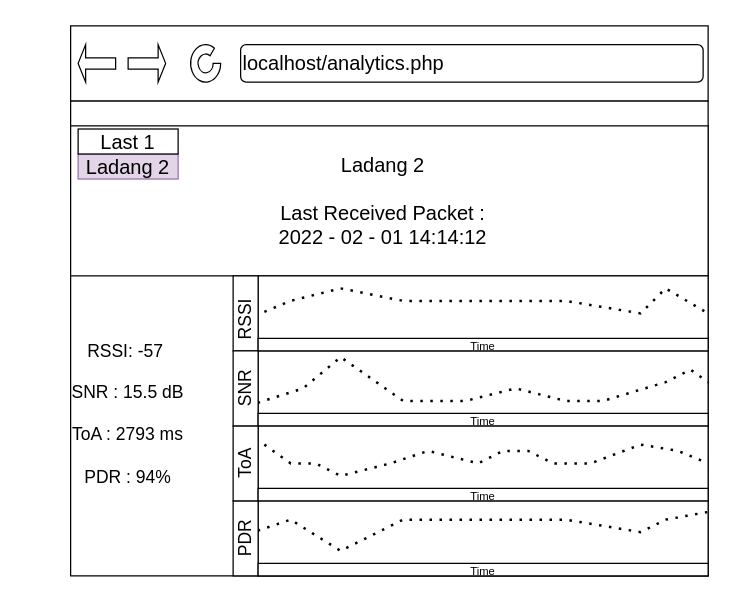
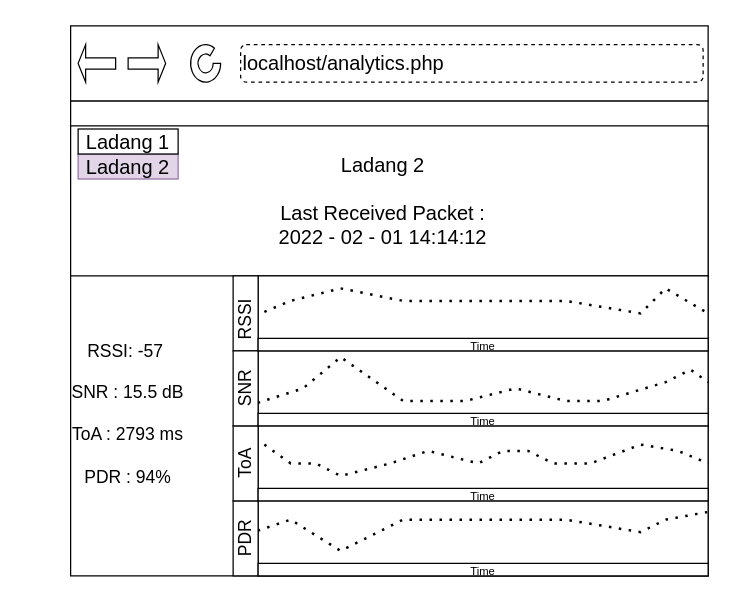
  <mxCell id="0" />
  <mxCell id="1" parent="0" />
  <mxCell id="2" value="" style="swimlane;startSize=30;" parent="1" vertex="1"><mxGeometry x="56" y="80" width="510" height="380" as="geometry" /></mxCell>
  <mxCell id="3" value="" style="rounded=0;whiteSpace=wrap;html=1;" parent="2" vertex="1"><mxGeometry y="20" width="510" height="120" as="geometry" /></mxCell>
  <mxCell id="4" value="&lt;font style=&quot;font-size: 16px&quot;&gt;Ladang 2&lt;br&gt;&lt;br&gt;Last Received Packet :&lt;br&gt;2022 - 02 - 01 14:14:12&lt;br&gt;&lt;/font&gt;" style="text;html=1;strokeColor=none;fillColor=none;align=center;verticalAlign=middle;whiteSpace=wrap;rounded=0;" parent="2" vertex="1"><mxGeometry x="10" y="42.5" width="480" height="75" as="geometry" /></mxCell>
  <mxCell id="5" value="&lt;font style=&quot;font-size: 14px&quot;&gt;RSSI: -57&amp;nbsp;&lt;br&gt;&lt;br&gt;SNR : 15.5 dB&lt;br&gt;&lt;br&gt;ToA : 2793 ms&lt;br&gt;&lt;br&gt;PDR : 94%&lt;/font&gt;" style="text;html=1;strokeColor=none;fillColor=none;align=center;verticalAlign=middle;whiteSpace=wrap;rounded=0;" parent="2" vertex="1"><mxGeometry x="-36" y="190" width="164" height="120" as="geometry" /></mxCell>
  <mxCell id="6" value="Ladang 2" style="rounded=0;whiteSpace=wrap;html=1;fontSize=16;fillColor=#e1d5e7;strokeColor=#9673a6;" parent="2" vertex="1"><mxGeometry x="6" y="42.5" width="80" height="20" as="geometry" /></mxCell>
- <mxCell id="7" value="Last 1" style="rounded=0;whiteSpace=wrap;html=1;fontSize=16;" parent="2" vertex="1"><mxGeometry x="6" y="22.5" width="80" height="20" as="geometry" /></mxCell>
+ <mxCell id="7" value="Ladang 1" style="rounded=0;whiteSpace=wrap;html=1;fontSize=16;" parent="2" vertex="1"><mxGeometry x="6" y="22.5" width="80" height="20" as="geometry" /></mxCell>
  <mxCell id="8" value="" style="rounded=0;whiteSpace=wrap;html=1;fontSize=18;" parent="2" vertex="1"><mxGeometry x="150" y="140" width="360" height="60" as="geometry" /></mxCell>
  <mxCell id="9" value="" style="rounded=0;whiteSpace=wrap;html=1;fontSize=18;" parent="2" vertex="1"><mxGeometry x="150" y="200" width="360" height="60" as="geometry" /></mxCell>
  <mxCell id="10" value="" style="rounded=0;whiteSpace=wrap;html=1;fontSize=18;" parent="2" vertex="1"><mxGeometry x="150" y="260" width="360" height="60" as="geometry" /></mxCell>
  <mxCell id="11" value="" style="rounded=0;whiteSpace=wrap;html=1;fontSize=18;" parent="2" vertex="1"><mxGeometry x="150" y="320" width="360" height="60" as="geometry" /></mxCell>
  <mxCell id="12" value="" style="endArrow=none;dashed=1;html=1;dashPattern=1 3;strokeWidth=2;rounded=0;fontSize=10;entryX=1;entryY=0.5;entryDx=0;entryDy=0;" parent="2" source="20" target="8" edge="1"><mxGeometry width="50" height="50" relative="1" as="geometry"><mxPoint x="446" y="195" as="sourcePoint" /><mxPoint x="496" y="145" as="targetPoint" /><Array as="points"><mxPoint x="176" y="160" /><mxPoint x="216" y="150" /><mxPoint x="266" y="160" /><mxPoint x="316" y="160" /><mxPoint x="396" y="160" /><mxPoint x="456" y="170" /><mxPoint x="476" y="150" /></Array></mxGeometry></mxCell>
  <mxCell id="13" value="" style="endArrow=none;dashed=1;html=1;dashPattern=1 3;strokeWidth=2;rounded=0;fontSize=10;exitX=-0.001;exitY=0.693;exitDx=0;exitDy=0;entryX=1;entryY=0.5;entryDx=0;entryDy=0;exitPerimeter=0;" parent="2" source="9" edge="1"><mxGeometry width="50" height="50" relative="1" as="geometry"><mxPoint x="150.0" y="255" as="sourcePoint" /><mxPoint x="510" y="225" as="targetPoint" /><Array as="points"><mxPoint x="186" y="230" /><mxPoint x="216" y="205" /><mxPoint x="266" y="240" /><mxPoint x="316" y="240" /><mxPoint x="356" y="230" /><mxPoint x="396" y="240" /><mxPoint x="426" y="240" /><mxPoint x="476" y="225" /><mxPoint x="496" y="215" /></Array></mxGeometry></mxCell>
  <mxCell id="14" value="" style="endArrow=none;dashed=1;html=1;dashPattern=1 3;strokeWidth=2;rounded=0;fontSize=10;exitX=0.25;exitY=0;exitDx=0;exitDy=0;entryX=1;entryY=0.5;entryDx=0;entryDy=0;" parent="2" source="22" target="10" edge="1"><mxGeometry width="50" height="50" relative="1" as="geometry"><mxPoint x="150.0" y="315" as="sourcePoint" /><mxPoint x="510" y="285" as="targetPoint" /><Array as="points"><mxPoint x="176" y="290" /><mxPoint x="196" y="290" /><mxPoint x="216" y="300" /><mxPoint x="256" y="290" /><mxPoint x="286" y="280" /><mxPoint x="326" y="290" /><mxPoint x="346" y="280" /><mxPoint x="366" y="280" /><mxPoint x="386" y="290" /><mxPoint x="416" y="290" /><mxPoint x="456" y="275" /><mxPoint x="486" y="280" /></Array></mxGeometry></mxCell>
  <mxCell id="15" value="" style="endArrow=none;dashed=1;html=1;dashPattern=1 3;strokeWidth=2;rounded=0;fontSize=10;exitX=-0.001;exitY=0.398;exitDx=0;exitDy=0;entryX=0.998;entryY=0.15;entryDx=0;entryDy=0;entryPerimeter=0;exitPerimeter=0;" parent="2" source="11" target="11" edge="1"><mxGeometry width="50" height="50" relative="1" as="geometry"><mxPoint x="150.0" y="375" as="sourcePoint" /><mxPoint x="510" y="345" as="targetPoint" /><Array as="points"><mxPoint x="176" y="335" /><mxPoint x="216" y="360" /><mxPoint x="266" y="335" /><mxPoint x="316" y="335" /><mxPoint x="396" y="335" /><mxPoint x="456" y="345" /><mxPoint x="476" y="335" /></Array></mxGeometry></mxCell>
  <mxCell id="16" value="" style="rounded=0;whiteSpace=wrap;html=1;fontSize=14;" parent="2" vertex="1"><mxGeometry x="130" y="140" width="20" height="60" as="geometry" /></mxCell>
  <mxCell id="17" value="" style="rounded=0;whiteSpace=wrap;html=1;fontSize=14;" parent="2" vertex="1"><mxGeometry x="130" y="320" width="20" height="60" as="geometry" /></mxCell>
  <mxCell id="18" value="" style="rounded=0;whiteSpace=wrap;html=1;fontSize=14;" parent="2" vertex="1"><mxGeometry x="130" y="260" width="20" height="60" as="geometry" /></mxCell>
  <mxCell id="19" value="" style="rounded=0;whiteSpace=wrap;html=1;fontSize=14;" parent="2" vertex="1"><mxGeometry x="130" y="200" width="20" height="60" as="geometry" /></mxCell>
  <mxCell id="20" value="RSSI&lt;br&gt;" style="text;html=1;strokeColor=none;fillColor=none;align=center;verticalAlign=middle;whiteSpace=wrap;rounded=0;fontSize=14;rotation=270;direction=west;" parent="2" vertex="1"><mxGeometry x="110" y="160" width="60" height="30" as="geometry" /></mxCell>
  <mxCell id="21" value="SNR" style="text;html=1;strokeColor=none;fillColor=none;align=center;verticalAlign=middle;whiteSpace=wrap;rounded=0;fontSize=14;rotation=270;direction=west;" parent="2" vertex="1"><mxGeometry x="110" y="215" width="60" height="30" as="geometry" /></mxCell>
  <mxCell id="22" value="ToA" style="text;html=1;strokeColor=none;fillColor=none;align=center;verticalAlign=middle;whiteSpace=wrap;rounded=0;fontSize=14;rotation=270;direction=west;" parent="2" vertex="1"><mxGeometry x="110" y="275" width="60" height="30" as="geometry" /></mxCell>
  <mxCell id="23" value="PDR" style="text;html=1;strokeColor=none;fillColor=none;align=center;verticalAlign=middle;whiteSpace=wrap;rounded=0;fontSize=14;rotation=270;direction=west;" parent="2" vertex="1"><mxGeometry x="110" y="335" width="60" height="30" as="geometry" /></mxCell>
  <mxCell id="24" value="&lt;font style=&quot;font-size: 9px&quot;&gt;Time&lt;/font&gt;" style="rounded=0;whiteSpace=wrap;html=1;fontSize=14;" parent="2" vertex="1"><mxGeometry x="150" y="190" width="360" height="10" as="geometry" /></mxCell>
  <mxCell id="25" value="&lt;font style=&quot;font-size: 9px&quot;&gt;Time&lt;/font&gt;" style="rounded=0;whiteSpace=wrap;html=1;fontSize=14;" parent="2" vertex="1"><mxGeometry x="150" y="250" width="360" height="10" as="geometry" /></mxCell>
  <mxCell id="26" value="&lt;font style=&quot;font-size: 9px&quot;&gt;Time&lt;/font&gt;" style="rounded=0;whiteSpace=wrap;html=1;fontSize=14;" parent="2" vertex="1"><mxGeometry x="150" y="310" width="360" height="10" as="geometry" /></mxCell>
  <mxCell id="27" value="&lt;font style=&quot;font-size: 9px&quot;&gt;Time&lt;/font&gt;" style="rounded=0;whiteSpace=wrap;html=1;fontSize=14;" parent="2" vertex="1"><mxGeometry x="150" y="370" width="360" height="10" as="geometry" /></mxCell>
  <mxCell id="28" value="" style="rounded=0;whiteSpace=wrap;html=1;fontSize=16;" parent="1" vertex="1"><mxGeometry x="56" y="20" width="510" height="60" as="geometry" /></mxCell>
- <mxCell id="29" value="localhost/analytics.php" style="rounded=1;whiteSpace=wrap;html=1;fontSize=16;align=left;" parent="1" vertex="1"><mxGeometry x="192" y="35" width="370" height="30" as="geometry" /></mxCell>
+ <mxCell id="29" value="localhost/analytics.php" style="rounded=1;whiteSpace=wrap;html=1;fontSize=16;align=left;dashed=1;" parent="1" vertex="1"><mxGeometry x="192" y="35" width="370" height="30" as="geometry" /></mxCell>
  <mxCell id="30" value="" style="shape=singleArrow;whiteSpace=wrap;html=1;fontSize=16;" parent="1" vertex="1"><mxGeometry x="102" y="35" width="30" height="30" as="geometry" /></mxCell>
  <mxCell id="31" value="" style="shape=singleArrow;direction=west;whiteSpace=wrap;html=1;fontSize=16;" parent="1" vertex="1"><mxGeometry x="62" y="35" width="30" height="30" as="geometry" /></mxCell>
  <mxCell id="32" value="" style="verticalLabelPosition=bottom;verticalAlign=top;html=1;shape=mxgraph.basic.partConcEllipse;startAngle=0.25;endAngle=0.1;arcWidth=0.5;fontSize=16;" parent="1" vertex="1"><mxGeometry x="152" y="35" width="24" height="30" as="geometry" /></mxCell>
